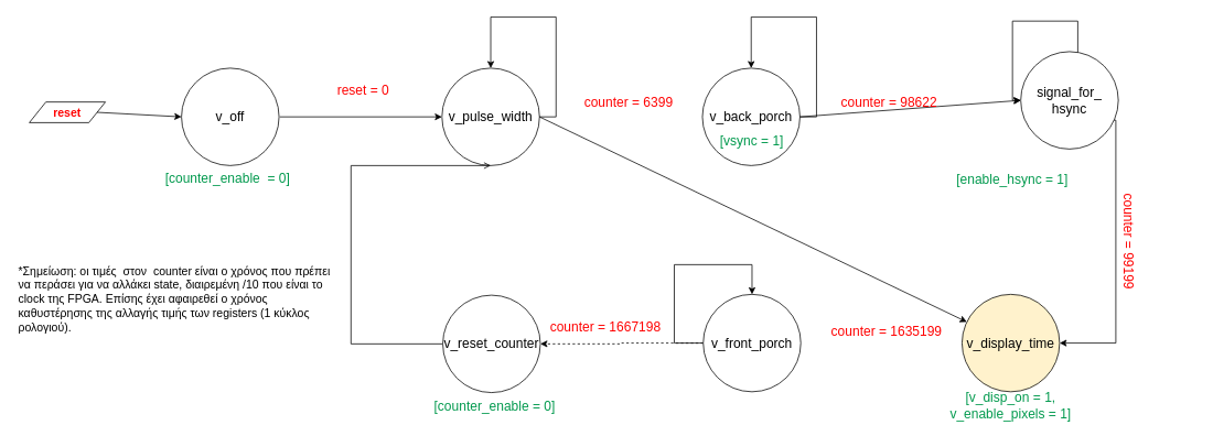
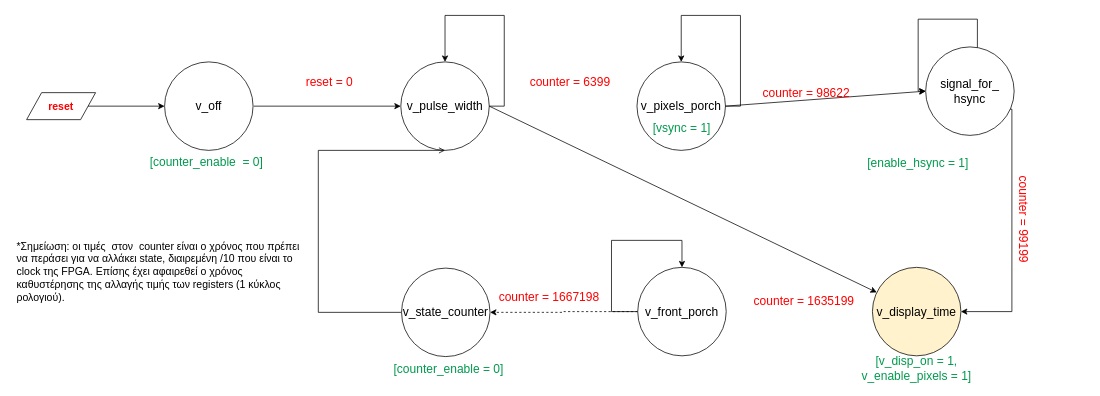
  <mxCell id="0" />
  <mxCell id="1" parent="0" />
  <mxCell id="2" value="&lt;font style=&quot;font-size: 16px;&quot;&gt;v_off&lt;/font&gt;" style="ellipse;whiteSpace=wrap;html=1;aspect=fixed;" vertex="1" parent="1"><mxGeometry x="219" y="82" width="118" height="118" as="geometry" /></mxCell>
  <mxCell id="3" value="&lt;font style=&quot;font-size: 16px;&quot;&gt;v_pulse_width&lt;/font&gt;" style="ellipse;whiteSpace=wrap;html=1;aspect=fixed;" vertex="1" parent="1"><mxGeometry x="534" y="82" width="118" height="118" as="geometry" /></mxCell>
  <mxCell id="4" value="" style="endArrow=classic;html=1;rounded=0;" edge="1" parent="1" target="3"><mxGeometry width="50" height="50" relative="1" as="geometry"><mxPoint x="338" y="141" as="sourcePoint" /><mxPoint x="834" y="-62" as="targetPoint" /></mxGeometry></mxCell>
  <mxCell id="5" value="reset = 0" style="text;html=1;align=center;verticalAlign=middle;whiteSpace=wrap;rounded=0;fontSize=16;fontColor=#FF0000;" vertex="1" parent="1"><mxGeometry x="359" y="93" width="160" height="30" as="geometry" /></mxCell>
- <mxCell id="6" value="&lt;b&gt;&lt;font color=&quot;#ff0000&quot; style=&quot;font-size: 14px;&quot;&gt;reset&lt;/font&gt;&lt;/b&gt;" style="shape=parallelogram;perimeter=parallelogramPerimeter;whiteSpace=wrap;html=1;fixedSize=1;" vertex="1" parent="1"><mxGeometry x="35" y="123" width="92" height="25" as="geometry" /></mxCell>
+ <mxCell id="6" value="&lt;b&gt;&lt;font color=&quot;#ff0000&quot; style=&quot;font-size: 14px;&quot;&gt;reset&lt;/font&gt;&lt;/b&gt;" style="shape=parallelogram;perimeter=parallelogramPerimeter;whiteSpace=wrap;html=1;fixedSize=1;" vertex="1" parent="1"><mxGeometry x="35" y="123" width="92" height="36" as="geometry" /></mxCell>
  <mxCell id="7" value="" style="endArrow=classic;html=1;rounded=0;fontSize=14;fontColor=#FF0000;exitX=1;exitY=0.5;exitDx=0;exitDy=0;entryX=0;entryY=0.5;entryDx=0;entryDy=0;" edge="1" parent="1" source="6" target="2"><mxGeometry width="50" height="50" relative="1" as="geometry"><mxPoint x="698" y="-49" as="sourcePoint" /><mxPoint x="748" y="-99" as="targetPoint" /></mxGeometry></mxCell>
  <mxCell id="8" style="edgeStyle=orthogonalEdgeStyle;rounded=0;orthogonalLoop=1;jettySize=auto;html=1;exitX=1;exitY=0.5;exitDx=0;exitDy=0;entryX=0.5;entryY=0;entryDx=0;entryDy=0;fontSize=16;fontColor=#00994D;" edge="1" parent="1" source="3" target="3"><mxGeometry relative="1" as="geometry"><Array as="points"><mxPoint x="672" y="141" /><mxPoint x="672" y="20" /><mxPoint x="593" y="20" /></Array></mxGeometry></mxCell>
- <mxCell id="9" value="&lt;font style=&quot;font-size: 16px;&quot;&gt;v_back_porch&lt;/font&gt;" style="ellipse;whiteSpace=wrap;html=1;aspect=fixed;" vertex="1" parent="1"><mxGeometry x="849" y="82" width="118" height="118" as="geometry" /></mxCell>
+ <mxCell id="9" value="&lt;font style=&quot;font-size: 16px;&quot;&gt;v_pixels_porch&lt;/font&gt;" style="ellipse;whiteSpace=wrap;html=1;aspect=fixed;" vertex="1" parent="1"><mxGeometry x="849" y="82" width="118" height="118" as="geometry" /></mxCell>
  <mxCell id="10" value="&lt;font color=&quot;#00994d&quot; style=&quot;font-size: 16px;&quot;&gt;[vsync = 1]&lt;/font&gt;" style="text;html=1;strokeColor=none;fillColor=none;align=center;verticalAlign=middle;whiteSpace=wrap;rounded=0;fontSize=14;fontColor=#FF0000;" vertex="1" parent="1"><mxGeometry x="869" y="155" width="80" height="30" as="geometry" /></mxCell>
  <mxCell id="11" style="edgeStyle=orthogonalEdgeStyle;rounded=0;orthogonalLoop=1;jettySize=auto;html=1;exitX=1;exitY=0.5;exitDx=0;exitDy=0;entryX=0.5;entryY=0;entryDx=0;entryDy=0;fontSize=16;fontColor=#00994D;" edge="1" parent="1" source="9" target="9"><mxGeometry relative="1" as="geometry"><Array as="points"><mxPoint x="987" y="141" /><mxPoint x="987" y="20" /><mxPoint x="908" y="20" /></Array></mxGeometry></mxCell>
  <mxCell id="12" value="" style="endArrow=classic;html=1;rounded=0;exitX=1;exitY=0.5;exitDx=0;exitDy=0;" edge="1" parent="1" source="3" target="20"><mxGeometry width="50" height="50" relative="1" as="geometry"><mxPoint x="662" y="140.5" as="sourcePoint" /><mxPoint x="846" y="141" as="targetPoint" /></mxGeometry></mxCell>
- <mxCell id="13" value="counter = 6399" style="text;html=1;align=center;verticalAlign=middle;whiteSpace=wrap;rounded=0;fontSize=16;fontColor=#FF0000;" vertex="1" parent="1"><mxGeometry x="680" y="108" width="160" height="30" as="geometry" /></mxCell>
+ <mxCell id="13" value="counter = 6399" style="text;html=1;align=center;verticalAlign=middle;whiteSpace=wrap;rounded=0;fontSize=16;fontColor=#FF0000;" vertex="1" parent="1"><mxGeometry x="680" y="93" width="160" height="30" as="geometry" /></mxCell>
  <mxCell id="14" style="edgeStyle=orthogonalEdgeStyle;rounded=0;orthogonalLoop=1;jettySize=auto;html=1;entryX=1;entryY=0.5;entryDx=0;entryDy=0;fontSize=16;fontColor=#00994D;exitX=1;exitY=0.5;exitDx=0;exitDy=0;" edge="1" parent="1" source="15" target="20"><mxGeometry relative="1" as="geometry"><Array as="points"><mxPoint x="1282" y="145" /><mxPoint x="1349" y="145" /><mxPoint x="1349" y="415" /></Array></mxGeometry></mxCell>
  <mxCell id="15" value="&lt;font style=&quot;font-size: 16px;&quot;&gt;signal_for_&lt;br&gt;hsync&lt;br&gt;&lt;/font&gt;" style="ellipse;whiteSpace=wrap;html=1;aspect=fixed;" vertex="1" parent="1"><mxGeometry x="1234" y="62" width="118" height="118" as="geometry" /></mxCell>
  <mxCell id="16" value="&lt;font color=&quot;#00994d&quot; style=&quot;font-size: 16px;&quot;&gt;[enable_hsync = 1]&lt;br&gt;&lt;/font&gt;" style="text;html=1;strokeColor=none;fillColor=none;align=center;verticalAlign=middle;whiteSpace=wrap;rounded=0;fontSize=14;fontColor=#FF0000;" vertex="1" parent="1"><mxGeometry x="1155.25" y="201" width="137.75" height="30" as="geometry" /></mxCell>
  <mxCell id="17" value="" style="endArrow=classic;html=1;rounded=0;exitX=1;exitY=0.5;exitDx=0;exitDy=0;entryX=0;entryY=0.5;entryDx=0;entryDy=0;" edge="1" parent="1" target="15"><mxGeometry width="50" height="50" relative="1" as="geometry"><mxPoint x="967" y="141" as="sourcePoint" /><mxPoint x="1161" y="141" as="targetPoint" /></mxGeometry></mxCell>
  <mxCell id="18" value="counter = 98622" style="text;html=1;align=center;verticalAlign=middle;whiteSpace=wrap;rounded=0;fontSize=16;fontColor=#FF0000;" vertex="1" parent="1"><mxGeometry x="995" y="108" width="160" height="30" as="geometry" /></mxCell>
  <mxCell id="19" style="edgeStyle=orthogonalEdgeStyle;rounded=0;orthogonalLoop=1;jettySize=auto;html=1;fontSize=16;fontColor=#00994D;" edge="1" parent="1" source="15" target="15"><mxGeometry relative="1" as="geometry"><Array as="points"><mxPoint x="1303" y="146" /><mxPoint x="1303" y="25" /><mxPoint x="1224" y="25" /></Array><mxPoint x="1283" y="146" as="sourcePoint" /><mxPoint x="1224" y="82" as="targetPoint" /></mxGeometry></mxCell>
  <mxCell id="20" value="&lt;font style=&quot;font-size: 16px;&quot;&gt;v_display_time&lt;/font&gt;" style="ellipse;whiteSpace=wrap;html=1;aspect=fixed;fillColor=#fff2cc;" vertex="1" parent="1"><mxGeometry x="1163" y="356" width="118" height="118" as="geometry" /></mxCell>
  <mxCell id="21" value="counter = 99199" style="text;html=1;align=center;verticalAlign=middle;whiteSpace=wrap;rounded=0;fontSize=16;fontColor=#FF0000;rotation=90;" vertex="1" parent="1"><mxGeometry x="1285" y="277" width="160" height="30" as="geometry" /></mxCell>
  <mxCell id="22" style="edgeStyle=orthogonalEdgeStyle;rounded=0;orthogonalLoop=1;jettySize=auto;html=1;fontSize=16;fontColor=#00994D;entryX=0.5;entryY=0;entryDx=0;entryDy=0;" edge="1" parent="1" source="24" target="24"><mxGeometry relative="1" as="geometry"><mxPoint x="832" y="284" as="targetPoint" /><Array as="points"><mxPoint x="815" y="415" /><mxPoint x="815" y="320" /><mxPoint x="909" y="320" /></Array></mxGeometry></mxCell>
  <mxCell id="23" style="edgeStyle=orthogonalEdgeStyle;rounded=0;orthogonalLoop=1;jettySize=auto;html=1;entryX=1;entryY=0.5;entryDx=0;entryDy=0;dashed=1;" edge="1" parent="1" source="24" target="31"><mxGeometry relative="1" as="geometry" /></mxCell>
  <mxCell id="24" value="&lt;font style=&quot;font-size: 16px;&quot;&gt;v_front_porch&lt;/font&gt;" style="ellipse;whiteSpace=wrap;html=1;aspect=fixed;" vertex="1" parent="1"><mxGeometry x="850" y="356" width="118" height="118" as="geometry" /></mxCell>
  <mxCell id="25" value="counter = 1635199" style="text;html=1;align=center;verticalAlign=middle;whiteSpace=wrap;rounded=0;fontSize=16;fontColor=#FF0000;" vertex="1" parent="1"><mxGeometry x="992" y="386" width="160" height="30" as="geometry" /></mxCell>
  <mxCell id="26" value="&lt;font color=&quot;#00994d&quot; style=&quot;font-size: 16px;&quot;&gt;[counter_enable = 0]&lt;/font&gt;" style="text;html=1;strokeColor=none;fillColor=none;align=center;verticalAlign=middle;whiteSpace=wrap;rounded=0;fontSize=14;fontColor=#FF0000;" vertex="1" parent="1"><mxGeometry x="519" y="476" width="158" height="30" as="geometry" /></mxCell>
  <mxCell id="27" value="&lt;font color=&quot;#00994d&quot; style=&quot;font-size: 16px;&quot;&gt;[counter_enable&amp;nbsp; = 0]&lt;/font&gt;" style="text;html=1;strokeColor=none;fillColor=none;align=center;verticalAlign=middle;whiteSpace=wrap;rounded=0;fontSize=14;fontColor=#FF0000;" vertex="1" parent="1"><mxGeometry x="191" y="200" width="168" height="30" as="geometry" /></mxCell>
  <mxCell id="28" value="&lt;font color=&quot;#00994d&quot; style=&quot;font-size: 16px;&quot;&gt;[v_disp_on = 1,&lt;br&gt;v_enable_pixels = 1]&lt;/font&gt;" style="text;html=1;strokeColor=none;fillColor=none;align=center;verticalAlign=middle;whiteSpace=wrap;rounded=0;fontSize=14;fontColor=#FF0000;" vertex="1" parent="1"><mxGeometry x="1143" y="476" width="158" height="30" as="geometry" /></mxCell>
  <mxCell id="29" value="counter = 1667198" style="text;html=1;align=center;verticalAlign=middle;whiteSpace=wrap;rounded=0;fontSize=16;fontColor=#FF0000;" vertex="1" parent="1"><mxGeometry x="652" y="380" width="160" height="30" as="geometry" /></mxCell>
  <mxCell id="30" style="edgeStyle=orthogonalEdgeStyle;rounded=0;orthogonalLoop=1;jettySize=auto;html=1;entryX=0.5;entryY=1;entryDx=0;entryDy=0;endArrow=open;" edge="1" parent="1" source="31" target="3"><mxGeometry relative="1" as="geometry"><mxPoint x="424" y="187" as="targetPoint" /><Array as="points"><mxPoint x="424" y="416" /><mxPoint x="424" y="200" /></Array></mxGeometry></mxCell>
- <mxCell id="31" value="&lt;font style=&quot;font-size: 16px;&quot;&gt;v_reset_counter&lt;/font&gt;" style="ellipse;whiteSpace=wrap;html=1;aspect=fixed;" vertex="1" parent="1"><mxGeometry x="535" y="357" width="118" height="118" as="geometry" /></mxCell>
+ <mxCell id="31" value="&lt;font style=&quot;font-size: 16px;&quot;&gt;v_state_counter&lt;/font&gt;" style="ellipse;whiteSpace=wrap;html=1;aspect=fixed;" vertex="1" parent="1"><mxGeometry x="535" y="357" width="118" height="118" as="geometry" /></mxCell>
  <mxCell id="32" value="&lt;font style=&quot;font-size: 14px;&quot;&gt;*Σημείωση: οι τιμές&amp;nbsp; στον&amp;nbsp; counter είναι ο χρόνος που πρέπει να περάσει για να αλλάκει state, διαιρεμένη /10 που είναι το clock της FPGA. Επίσης έχει αφαιρεθεί ο χρόνος καθυστέρησης της αλλαγής τιμής των registers (1 κύκλος ρολογιού).&lt;/font&gt;" style="text;html=1;strokeColor=none;fillColor=none;align=left;verticalAlign=middle;whiteSpace=wrap;rounded=0;" vertex="1" parent="1"><mxGeometry x="20" y="271" width="383" height="181" as="geometry" /></mxCell>
